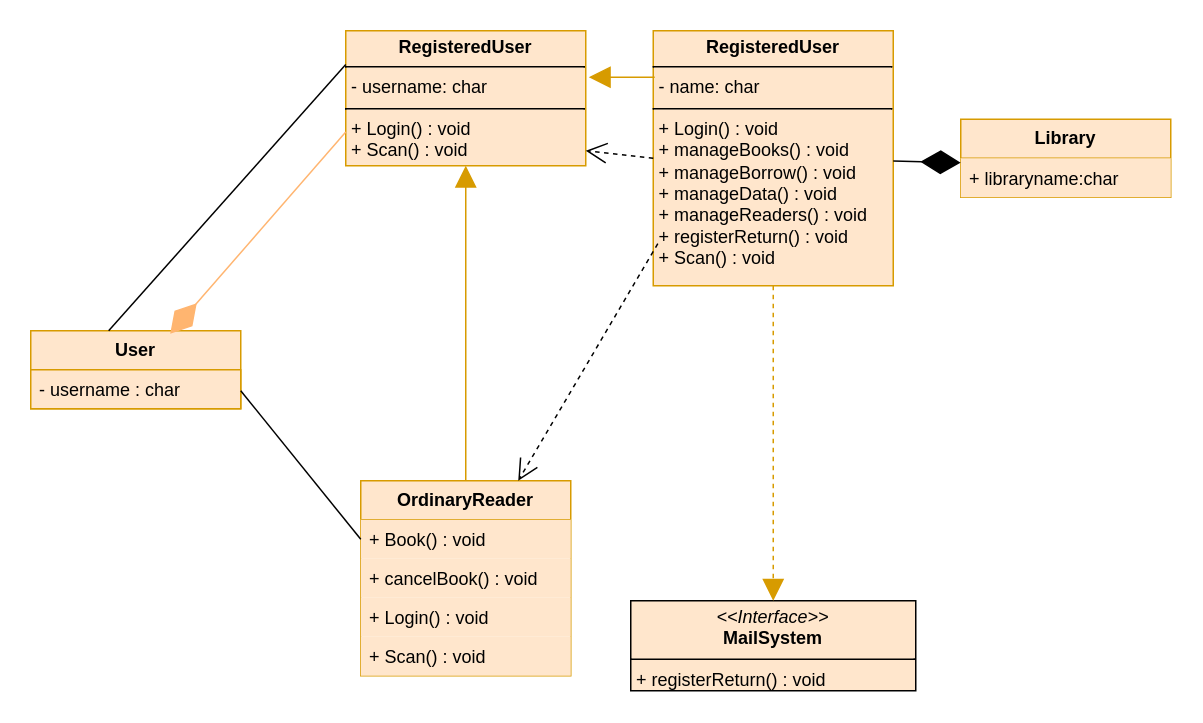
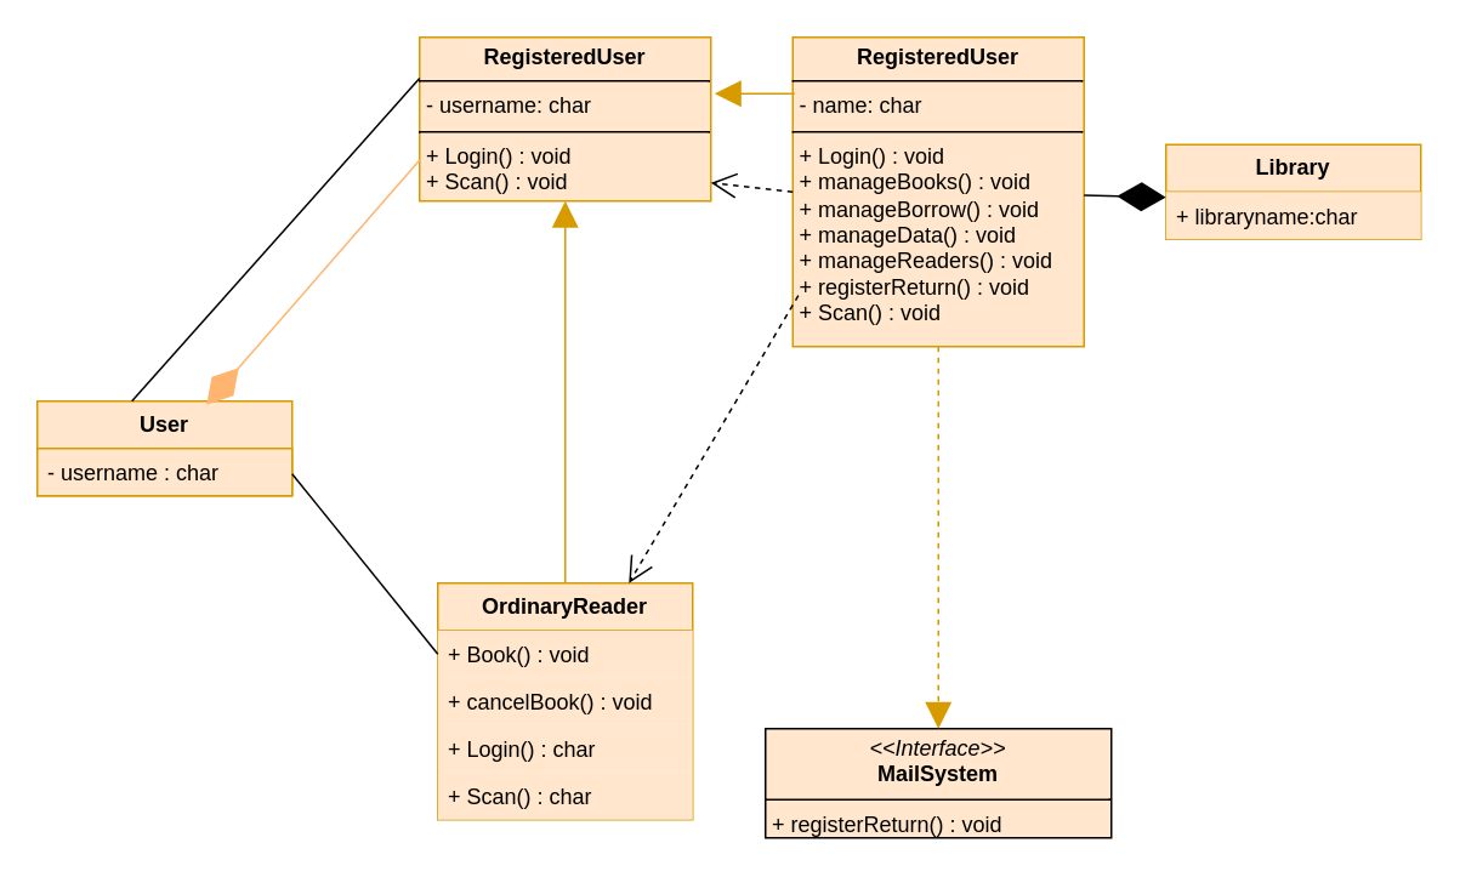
  <mxCell id="0" />
  <mxCell id="1" parent="0" />
  <mxCell id="2" value="&lt;b&gt;User&lt;/b&gt;" style="swimlane;fontStyle=0;childLayout=stackLayout;horizontal=1;startSize=26;fillColor=#ffe6cc;horizontalStack=0;resizeParent=1;resizeParentMax=0;resizeLast=0;collapsible=1;marginBottom=0;whiteSpace=wrap;html=1;strokeColor=#d79b00;" vertex="1" parent="1"><mxGeometry x="20" y="220" width="140" height="52" as="geometry" /></mxCell>
  <mxCell id="3" value="- username : char" style="text;strokeColor=#d79b00;fillColor=#ffe6cc;align=left;verticalAlign=top;spacingLeft=4;spacingRight=4;overflow=hidden;rotatable=0;points=[[0,0.5],[1,0.5]];portConstraint=eastwest;whiteSpace=wrap;html=1;" vertex="1" parent="2"><mxGeometry y="26" width="140" height="26" as="geometry" /></mxCell>
  <mxCell id="4" value="&lt;p style=&quot;margin:0px;margin-top:4px;text-align:center;&quot;&gt;&lt;b&gt;RegisteredUser&lt;/b&gt;&lt;/p&gt;&lt;hr size=&quot;1&quot; style=&quot;border-style:solid;&quot;&gt;&lt;p style=&quot;margin:0px;margin-left:4px;&quot;&gt;- username: char&lt;/p&gt;&lt;hr size=&quot;1&quot; style=&quot;border-style:solid;&quot;&gt;&lt;p style=&quot;margin:0px;margin-left:4px;&quot;&gt;+ Login() : void&lt;/p&gt;&lt;p style=&quot;margin:0px;margin-left:4px;&quot;&gt;+ Scan() : void&lt;/p&gt;" style="verticalAlign=top;align=left;overflow=fill;html=1;whiteSpace=wrap;fillColor=#ffe6cc;strokeColor=#d79b00;" vertex="1" parent="1"><mxGeometry x="230" y="20" width="160" height="90" as="geometry" /></mxCell>
  <mxCell id="5" value="&lt;b&gt;Library&lt;/b&gt;" style="swimlane;fontStyle=0;childLayout=stackLayout;horizontal=1;startSize=26;fillColor=#ffe6cc;horizontalStack=0;resizeParent=1;resizeParentMax=0;resizeLast=0;collapsible=1;marginBottom=0;whiteSpace=wrap;html=1;strokeColor=#d79b00;" vertex="1" parent="1"><mxGeometry x="640" y="79" width="140" height="52" as="geometry" /></mxCell>
  <mxCell id="6" value="+ libraryname:char" style="text;strokeColor=none;fillColor=#ffe6cc;align=left;verticalAlign=top;spacingLeft=4;spacingRight=4;overflow=hidden;rotatable=0;points=[[0,0.5],[1,0.5]];portConstraint=eastwest;whiteSpace=wrap;html=1;" vertex="1" parent="5"><mxGeometry y="26" width="140" height="26" as="geometry" /></mxCell>
  <mxCell id="7" value="&lt;b&gt;OrdinaryReader&lt;/b&gt;" style="swimlane;fontStyle=0;childLayout=stackLayout;horizontal=1;startSize=26;fillColor=#ffe6cc;horizontalStack=0;resizeParent=1;resizeParentMax=0;resizeLast=0;collapsible=1;marginBottom=0;whiteSpace=wrap;html=1;strokeColor=#d79b00;" vertex="1" parent="1"><mxGeometry x="240" y="320" width="140" height="130" as="geometry" /></mxCell>
  <mxCell id="8" value="+ Book() : void" style="text;strokeColor=none;fillColor=#ffe6cc;align=left;verticalAlign=top;spacingLeft=4;spacingRight=4;overflow=hidden;rotatable=0;points=[[0,0.5],[1,0.5]];portConstraint=eastwest;whiteSpace=wrap;html=1;" vertex="1" parent="7"><mxGeometry y="26" width="140" height="26" as="geometry" /></mxCell>
  <mxCell id="9" value="+ cancelBook() : void" style="text;strokeColor=none;fillColor=#ffe6cc;align=left;verticalAlign=top;spacingLeft=4;spacingRight=4;overflow=hidden;rotatable=0;points=[[0,0.5],[1,0.5]];portConstraint=eastwest;whiteSpace=wrap;html=1;" vertex="1" parent="7"><mxGeometry y="52" width="140" height="26" as="geometry" /></mxCell>
- <mxCell id="10" value="+ Login() : void" style="text;strokeColor=none;fillColor=#ffe6cc;align=left;verticalAlign=top;spacingLeft=4;spacingRight=4;overflow=hidden;rotatable=0;points=[[0,0.5],[1,0.5]];portConstraint=eastwest;whiteSpace=wrap;html=1;" vertex="1" parent="7"><mxGeometry y="78" width="140" height="26" as="geometry" /></mxCell>
- <mxCell id="11" value="+ Scan() : void" style="text;strokeColor=none;fillColor=#ffe6cc;align=left;verticalAlign=top;spacingLeft=4;spacingRight=4;overflow=hidden;rotatable=0;points=[[0,0.5],[1,0.5]];portConstraint=eastwest;whiteSpace=wrap;html=1;" vertex="1" parent="7"><mxGeometry y="104" width="140" height="26" as="geometry" /></mxCell>
+ <mxCell id="10" value="+ Login() : char" style="text;strokeColor=none;fillColor=#ffe6cc;align=left;verticalAlign=top;spacingLeft=4;spacingRight=4;overflow=hidden;rotatable=0;points=[[0,0.5],[1,0.5]];portConstraint=eastwest;whiteSpace=wrap;html=1;" vertex="1" parent="7"><mxGeometry y="78" width="140" height="26" as="geometry" /></mxCell>
+ <mxCell id="11" value="+ Scan() : char" style="text;strokeColor=none;fillColor=#ffe6cc;align=left;verticalAlign=top;spacingLeft=4;spacingRight=4;overflow=hidden;rotatable=0;points=[[0,0.5],[1,0.5]];portConstraint=eastwest;whiteSpace=wrap;html=1;" vertex="1" parent="7"><mxGeometry y="104" width="140" height="26" as="geometry" /></mxCell>
  <mxCell id="12" value="&lt;p style=&quot;margin:0px;margin-top:4px;text-align:center;&quot;&gt;&lt;b&gt;RegisteredUser&lt;/b&gt;&lt;/p&gt;&lt;hr size=&quot;1&quot; style=&quot;border-style:solid;&quot;&gt;&lt;p style=&quot;margin:0px;margin-left:4px;&quot;&gt;- name: char&lt;/p&gt;&lt;hr size=&quot;1&quot; style=&quot;border-style:solid;&quot;&gt;&lt;p style=&quot;margin:0px;margin-left:4px;&quot;&gt;+ Login() : void&lt;/p&gt;&lt;p style=&quot;margin:0px;margin-left:4px;&quot;&gt;+ manageBooks() : void&lt;/p&gt;&lt;p style=&quot;margin:0px;margin-left:4px;&quot;&gt;+&amp;nbsp;&lt;span style=&quot;background-color: initial;&quot;&gt;manageBorrow() : void&lt;/span&gt;&lt;/p&gt;&lt;p style=&quot;margin:0px;margin-left:4px;&quot;&gt;&lt;span style=&quot;background-color: initial;&quot;&gt;+&amp;nbsp;&lt;/span&gt;manageData() : void&lt;span style=&quot;background-color: initial;&quot;&gt;&lt;br&gt;&lt;/span&gt;&lt;/p&gt;&lt;p style=&quot;margin:0px;margin-left:4px;&quot;&gt;+&amp;nbsp;&lt;span style=&quot;background-color: initial;&quot;&gt;manageReaders() : void&lt;/span&gt;&lt;br&gt;&lt;/p&gt;&lt;p style=&quot;margin:0px;margin-left:4px;&quot;&gt;&lt;span style=&quot;background-color: initial;&quot;&gt;+ registerReturn() : void&lt;/span&gt;&lt;/p&gt;&lt;p style=&quot;margin:0px;margin-left:4px;&quot;&gt;+ Scan() : void&lt;/p&gt;" style="verticalAlign=top;align=left;overflow=fill;html=1;whiteSpace=wrap;fillColor=#ffe6cc;strokeColor=#d79b00;" vertex="1" parent="1"><mxGeometry x="435" y="20" width="160" height="170" as="geometry" /></mxCell>
  <mxCell id="13" value="&lt;p style=&quot;margin:0px;margin-top:4px;text-align:center;&quot;&gt;&lt;i&gt;&amp;lt;&amp;lt;Interface&amp;gt;&amp;gt;&lt;/i&gt;&lt;br&gt;&lt;b&gt;MailSystem&lt;/b&gt;&lt;/p&gt;&lt;hr size=&quot;1&quot; style=&quot;border-style:solid;&quot;&gt;&lt;p style=&quot;margin:0px;margin-left:4px;&quot;&gt;+ registerReturn() : void&lt;br&gt;&lt;/p&gt;&lt;hr size=&quot;1&quot; style=&quot;border-style:solid;&quot;&gt;&lt;p style=&quot;margin:0px;margin-left:4px;&quot;&gt;&lt;br&gt;&lt;/p&gt;" style="verticalAlign=top;align=left;overflow=fill;html=1;whiteSpace=wrap;fillColor=#ffe6cc;strokeColor=default;" vertex="1" parent="1"><mxGeometry x="420" y="400" width="190" height="60" as="geometry" /></mxCell>
  <mxCell id="14" value="" style="endArrow=none;endFill=0;endSize=12;html=1;rounded=0;entryX=0;entryY=0.5;entryDx=0;entryDy=0;" edge="1" parent="1" target="8"><mxGeometry width="160" relative="1" as="geometry"><mxPoint x="160" y="260" as="sourcePoint" /><mxPoint x="320" y="260" as="targetPoint" /></mxGeometry></mxCell>
  <mxCell id="15" value="" style="endArrow=none;endFill=0;endSize=12;html=1;rounded=0;entryX=0;entryY=0.25;entryDx=0;entryDy=0;exitX=0.371;exitY=0;exitDx=0;exitDy=0;exitPerimeter=0;" edge="1" parent="1" source="2" target="4"><mxGeometry width="160" relative="1" as="geometry"><mxPoint x="170" y="270" as="sourcePoint" /><mxPoint x="250" y="369" as="targetPoint" /></mxGeometry></mxCell>
  <mxCell id="16" value="" style="endArrow=diamondThin;endFill=1;endSize=24;html=1;rounded=0;strokeColor=#FFB570;entryX=0.664;entryY=0.038;entryDx=0;entryDy=0;entryPerimeter=0;exitX=0;exitY=0.75;exitDx=0;exitDy=0;" edge="1" parent="1" source="4" target="2"><mxGeometry width="160" relative="1" as="geometry"><mxPoint x="320" y="310" as="sourcePoint" /><mxPoint x="480" y="310" as="targetPoint" /></mxGeometry></mxCell>
  <mxCell id="17" value="" style="endArrow=block;endFill=1;endSize=12;html=1;rounded=0;exitX=0.5;exitY=0;exitDx=0;exitDy=0;entryX=0.5;entryY=1;entryDx=0;entryDy=0;fillColor=#ffe6cc;strokeColor=#d79b00;" edge="1" parent="1" source="7" target="4"><mxGeometry width="160" relative="1" as="geometry"><mxPoint x="320" y="310" as="sourcePoint" /><mxPoint x="480" y="310" as="targetPoint" /></mxGeometry></mxCell>
  <mxCell id="18" value="" style="endArrow=open;endFill=1;endSize=12;html=1;rounded=0;exitX=0.019;exitY=0.835;exitDx=0;exitDy=0;exitPerimeter=0;entryX=0.75;entryY=0;entryDx=0;entryDy=0;dashed=1;" edge="1" parent="1" source="12" target="7"><mxGeometry width="160" relative="1" as="geometry"><mxPoint x="320" y="310" as="sourcePoint" /><mxPoint x="480" y="310" as="targetPoint" /></mxGeometry></mxCell>
  <mxCell id="19" value="" style="endArrow=open;endFill=1;endSize=12;html=1;rounded=0;exitX=0;exitY=0.5;exitDx=0;exitDy=0;dashed=1;" edge="1" parent="1" source="12"><mxGeometry width="160" relative="1" as="geometry"><mxPoint x="448" y="172" as="sourcePoint" /><mxPoint x="390" y="100" as="targetPoint" /></mxGeometry></mxCell>
  <mxCell id="20" value="" style="endArrow=block;endFill=1;endSize=12;html=1;rounded=0;exitX=0.006;exitY=0.182;exitDx=0;exitDy=0;entryX=1.013;entryY=0.344;entryDx=0;entryDy=0;fillColor=#ffe6cc;strokeColor=#d79b00;exitPerimeter=0;entryPerimeter=0;" edge="1" parent="1" source="12" target="4"><mxGeometry width="160" relative="1" as="geometry"><mxPoint x="320" y="330" as="sourcePoint" /><mxPoint x="320" y="120" as="targetPoint" /></mxGeometry></mxCell>
  <mxCell id="21" value="" style="endArrow=block;endFill=1;endSize=12;html=1;rounded=0;exitX=0.5;exitY=1;exitDx=0;exitDy=0;entryX=0.5;entryY=0;entryDx=0;entryDy=0;fillColor=#ffe6cc;strokeColor=#d79b00;dashed=1;" edge="1" parent="1" source="12" target="13"><mxGeometry width="160" relative="1" as="geometry"><mxPoint x="446" y="61" as="sourcePoint" /><mxPoint x="402" y="61" as="targetPoint" /></mxGeometry></mxCell>
  <mxCell id="22" value="" style="endArrow=diamondThin;endFill=1;endSize=24;html=1;rounded=0;strokeColor=#000000;entryX=0;entryY=0.115;entryDx=0;entryDy=0;entryPerimeter=0;" edge="1" parent="1" source="12" target="6"><mxGeometry width="160" relative="1" as="geometry"><mxPoint x="250" y="421" as="sourcePoint" /><mxPoint x="130" y="290" as="targetPoint" /></mxGeometry></mxCell>
